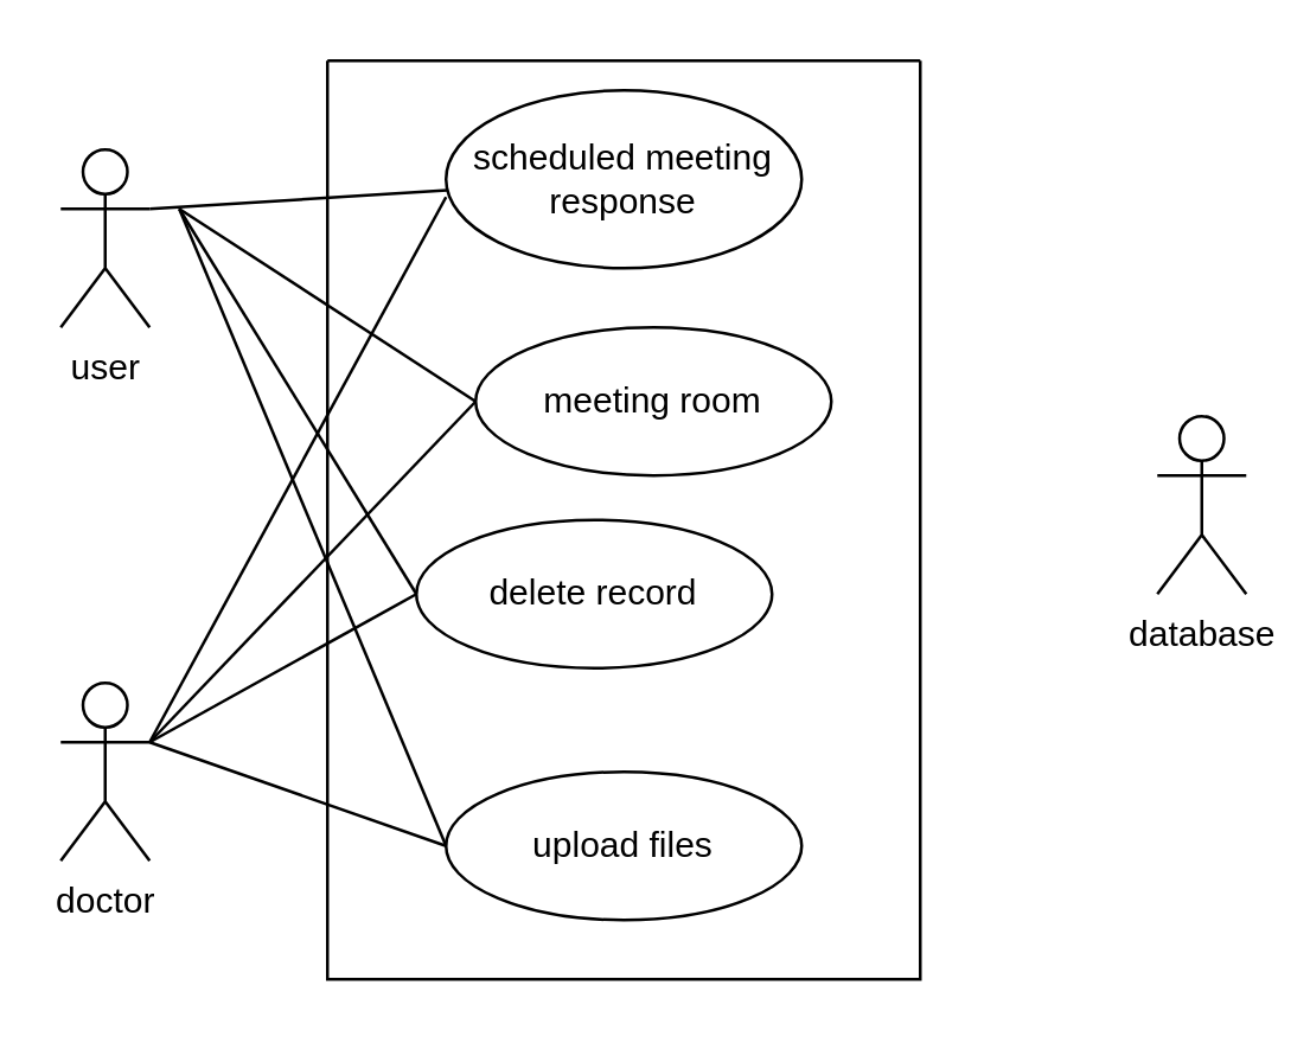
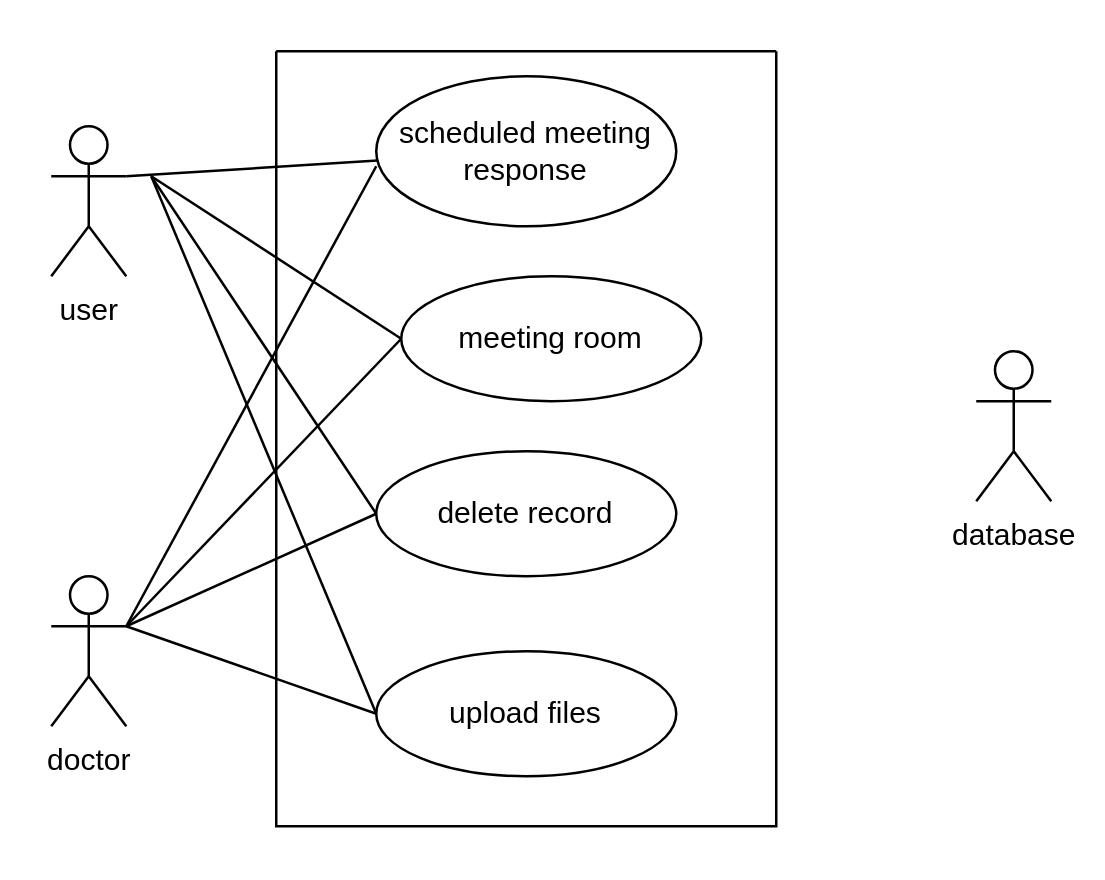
  <mxCell id="0" />
  <mxCell id="1" parent="0" />
  <mxCell id="2" value="user" style="shape=umlActor;verticalLabelPosition=bottom;verticalAlign=top;html=1;outlineConnect=0;" vertex="1" parent="1"><mxGeometry x="20" y="50" width="30" height="60" as="geometry" /></mxCell>
  <mxCell id="3" value="doctor" style="shape=umlActor;verticalLabelPosition=bottom;verticalAlign=top;html=1;outlineConnect=0;" vertex="1" parent="1"><mxGeometry x="20" y="230" width="30" height="60" as="geometry" /></mxCell>
  <mxCell id="4" value="" style="swimlane;startSize=0;" vertex="1" parent="1"><mxGeometry x="110" y="20" width="200" height="310" as="geometry" /></mxCell>
  <mxCell id="5" value="scheduled meeting response" style="ellipse;whiteSpace=wrap;html=1;" vertex="1" parent="4"><mxGeometry x="40" y="10" width="120" height="60" as="geometry" /></mxCell>
  <mxCell id="6" value="meeting room" style="ellipse;whiteSpace=wrap;html=1;" vertex="1" parent="4"><mxGeometry x="50" y="90" width="120" height="50" as="geometry" /></mxCell>
- <mxCell id="7" value="delete record" style="ellipse;whiteSpace=wrap;html=1;" vertex="1" parent="4"><mxGeometry x="30" y="155" width="120" height="50" as="geometry" /></mxCell>
+ <mxCell id="7" value="delete record" style="ellipse;whiteSpace=wrap;html=1;" vertex="1" parent="4"><mxGeometry x="40" y="160" width="120" height="50" as="geometry" /></mxCell>
  <mxCell id="8" value="upload files" style="ellipse;whiteSpace=wrap;html=1;" vertex="1" parent="4"><mxGeometry x="40" y="240" width="120" height="50" as="geometry" /></mxCell>
  <mxCell id="9" value="database" style="shape=umlActor;verticalLabelPosition=bottom;verticalAlign=top;html=1;outlineConnect=0;" vertex="1" parent="1"><mxGeometry x="390" y="140" width="30" height="60" as="geometry" /></mxCell>
  <mxCell id="10" value="" style="endArrow=none;html=1;rounded=0;" edge="1" parent="1" target="5"><mxGeometry width="50" height="50" relative="1" as="geometry"><mxPoint x="50" y="70" as="sourcePoint" /><mxPoint x="110" y="0" as="targetPoint" /></mxGeometry></mxCell>
  <mxCell id="11" value="" style="endArrow=none;html=1;rounded=0;entryX=0;entryY=0.6;entryDx=0;entryDy=0;entryPerimeter=0;" edge="1" parent="1" target="5"><mxGeometry width="50" height="50" relative="1" as="geometry"><mxPoint x="50" y="250" as="sourcePoint" /><mxPoint x="170" y="140" as="targetPoint" /><Array as="points" /></mxGeometry></mxCell>
  <mxCell id="12" value="" style="endArrow=none;html=1;rounded=0;entryX=0;entryY=0.5;entryDx=0;entryDy=0;" edge="1" parent="1" target="6"><mxGeometry width="50" height="50" relative="1" as="geometry"><mxPoint x="60" y="70" as="sourcePoint" /><mxPoint x="110" y="0" as="targetPoint" /></mxGeometry></mxCell>
  <mxCell id="13" value="" style="endArrow=none;html=1;rounded=0;entryX=0;entryY=0.5;entryDx=0;entryDy=0;" edge="1" parent="1" target="6"><mxGeometry width="50" height="50" relative="1" as="geometry"><mxPoint x="50" y="250" as="sourcePoint" /><mxPoint x="170" y="140" as="targetPoint" /></mxGeometry></mxCell>
  <mxCell id="14" value="" style="endArrow=none;html=1;rounded=0;entryX=0;entryY=0.5;entryDx=0;entryDy=0;" edge="1" parent="1" target="7"><mxGeometry width="50" height="50" relative="1" as="geometry"><mxPoint x="50" y="250" as="sourcePoint" /><mxPoint x="40" y="200" as="targetPoint" /></mxGeometry></mxCell>
  <mxCell id="15" value="" style="endArrow=none;html=1;rounded=0;entryX=0;entryY=0.5;entryDx=0;entryDy=0;" edge="1" parent="1" target="7"><mxGeometry width="50" height="50" relative="1" as="geometry"><mxPoint x="60" y="70" as="sourcePoint" /><mxPoint x="170" y="140" as="targetPoint" /></mxGeometry></mxCell>
  <mxCell id="16" value="" style="endArrow=none;html=1;rounded=0;entryX=0;entryY=0.5;entryDx=0;entryDy=0;" edge="1" parent="1" target="8"><mxGeometry width="50" height="50" relative="1" as="geometry"><mxPoint x="50" y="250" as="sourcePoint" /><mxPoint x="100" y="200" as="targetPoint" /></mxGeometry></mxCell>
  <mxCell id="17" value="" style="endArrow=none;html=1;rounded=0;exitX=0;exitY=0.5;exitDx=0;exitDy=0;" edge="1" parent="1" source="8"><mxGeometry width="50" height="50" relative="1" as="geometry"><mxPoint x="10" y="120" as="sourcePoint" /><mxPoint x="60" y="70" as="targetPoint" /></mxGeometry></mxCell>
